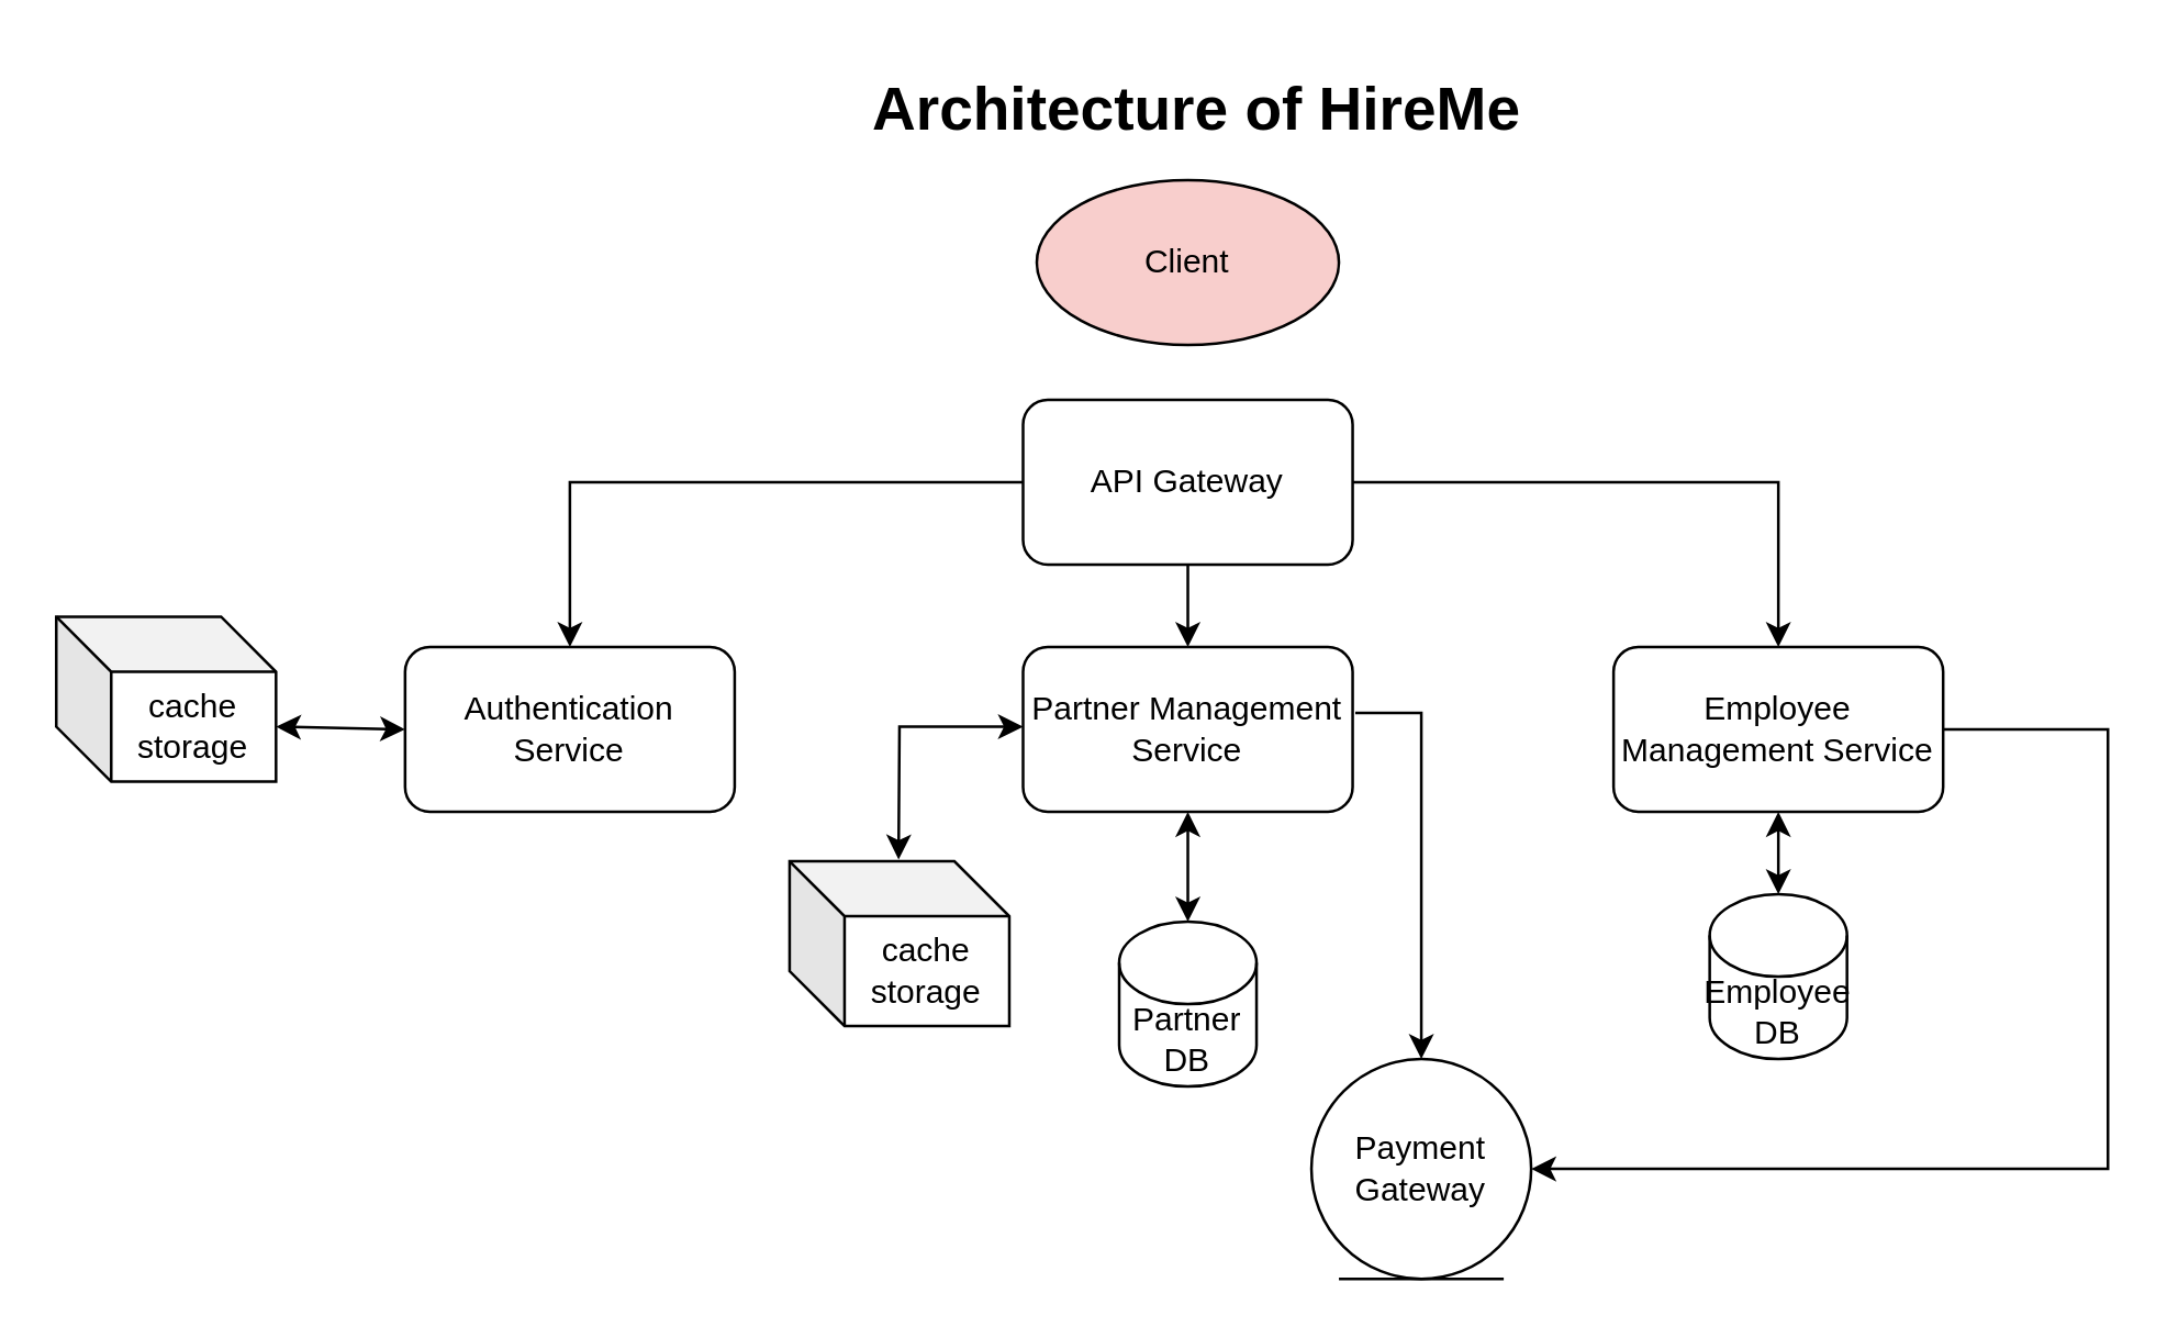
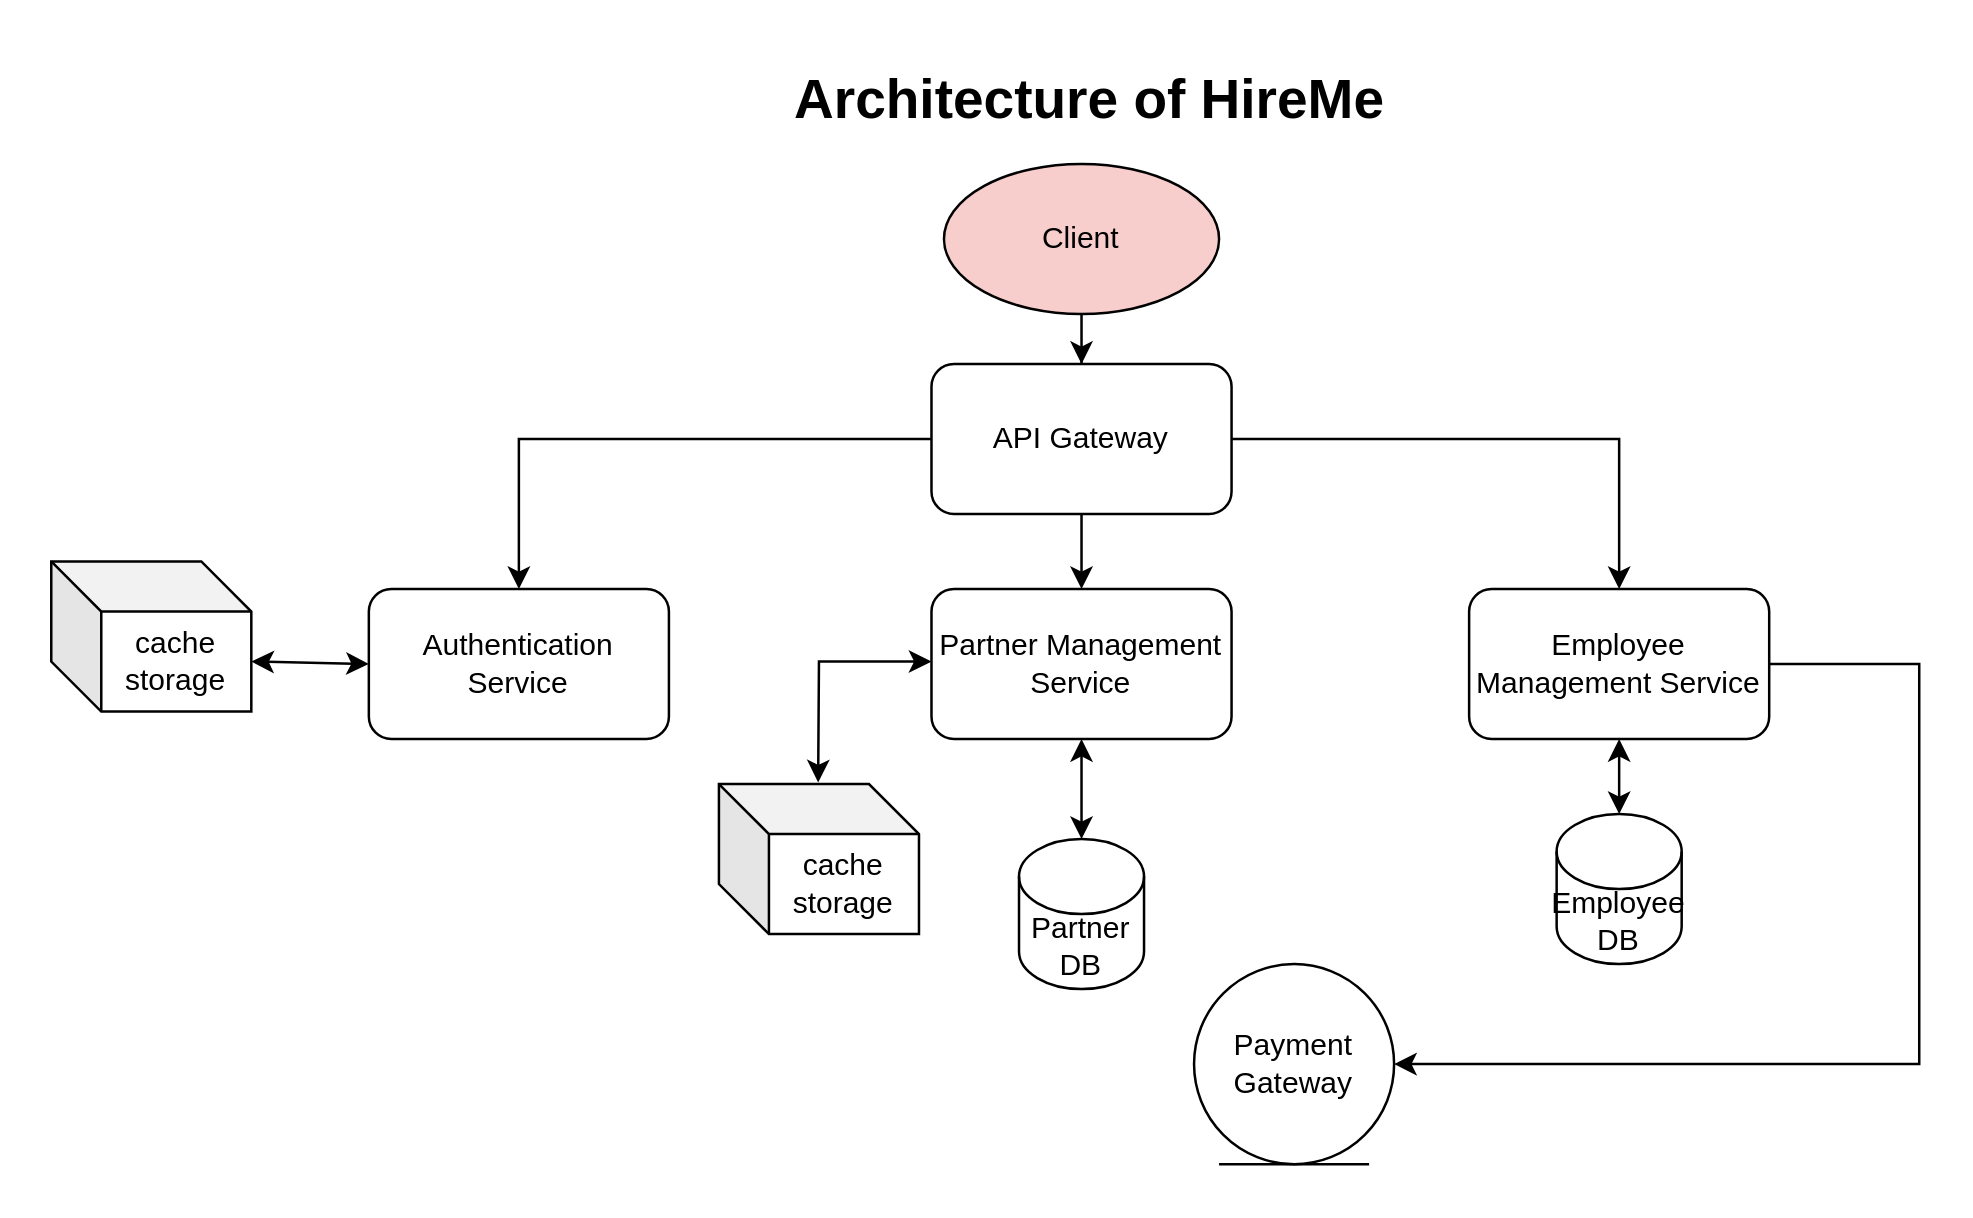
  <mxCell id="0" />
  <mxCell id="1" parent="0" />
+ <mxCell id="2" style="edgeStyle=orthogonalEdgeStyle;rounded=0;orthogonalLoop=1;jettySize=auto;html=1;" edge="1" parent="1" source="3" target="7"><mxGeometry relative="1" as="geometry" /></mxCell>
  <mxCell id="3" value="Client" style="ellipse;whiteSpace=wrap;html=1;fillColor=#f8cecc;" vertex="1" parent="1"><mxGeometry x="377" y="65" width="110" height="60" as="geometry" /></mxCell>
  <mxCell id="4" style="edgeStyle=orthogonalEdgeStyle;rounded=0;orthogonalLoop=1;jettySize=auto;html=1;" edge="1" parent="1" source="7" target="8"><mxGeometry relative="1" as="geometry" /></mxCell>
  <mxCell id="5" style="edgeStyle=orthogonalEdgeStyle;rounded=0;orthogonalLoop=1;jettySize=auto;html=1;" edge="1" parent="1" source="7" target="10"><mxGeometry relative="1" as="geometry" /></mxCell>
  <mxCell id="6" style="edgeStyle=orthogonalEdgeStyle;rounded=0;orthogonalLoop=1;jettySize=auto;html=1;entryX=0.5;entryY=0;entryDx=0;entryDy=0;" edge="1" parent="1" source="7" target="14"><mxGeometry relative="1" as="geometry" /></mxCell>
  <mxCell id="7" value="API Gateway" style="rounded=1;whiteSpace=wrap;html=1;" vertex="1" parent="1"><mxGeometry x="372" y="145" width="120" height="60" as="geometry" /></mxCell>
  <mxCell id="8" value="Authentication Service" style="rounded=1;whiteSpace=wrap;html=1;" vertex="1" parent="1"><mxGeometry x="147" y="235" width="120" height="60" as="geometry" /></mxCell>
- <mxCell id="9" style="edgeStyle=orthogonalEdgeStyle;rounded=0;orthogonalLoop=1;jettySize=auto;html=1;entryX=0.5;entryY=0;entryDx=0;entryDy=0;exitX=1.008;exitY=0.4;exitDx=0;exitDy=0;exitPerimeter=0;" edge="1" parent="1" source="10" target="17"><mxGeometry relative="1" as="geometry" /></mxCell>
  <mxCell id="10" value="Partner Management Service" style="rounded=1;whiteSpace=wrap;html=1;" vertex="1" parent="1"><mxGeometry x="372" y="235" width="120" height="60" as="geometry" /></mxCell>
  <mxCell id="11" value="Partner DB" style="shape=cylinder3;whiteSpace=wrap;html=1;boundedLbl=1;backgroundOutline=1;size=15;" vertex="1" parent="1"><mxGeometry x="407" y="335" width="50" height="60" as="geometry" /></mxCell>
  <mxCell id="12" value="" style="endArrow=classic;startArrow=classic;html=1;rounded=0;exitX=0.5;exitY=0;exitDx=0;exitDy=0;exitPerimeter=0;entryX=0.5;entryY=1;entryDx=0;entryDy=0;" edge="1" parent="1" source="11" target="10"><mxGeometry width="50" height="50" relative="1" as="geometry"><mxPoint x="217" y="345" as="sourcePoint" /><mxPoint x="217" y="305" as="targetPoint" /></mxGeometry></mxCell>
  <mxCell id="13" style="edgeStyle=orthogonalEdgeStyle;rounded=0;orthogonalLoop=1;jettySize=auto;html=1;entryX=1;entryY=0.5;entryDx=0;entryDy=0;exitX=1;exitY=0.5;exitDx=0;exitDy=0;" edge="1" parent="1" source="14" target="17"><mxGeometry relative="1" as="geometry"><mxPoint x="677" y="305" as="sourcePoint" /><Array as="points"><mxPoint x="767" y="265" /><mxPoint x="767" y="425" /></Array></mxGeometry></mxCell>
  <mxCell id="14" value="Employee&lt;div&gt;&lt;span style=&quot;background-color: transparent; color: light-dark(rgb(0, 0, 0), rgb(255, 255, 255));&quot;&gt;Management Service&lt;/span&gt;&lt;/div&gt;" style="rounded=1;whiteSpace=wrap;html=1;" vertex="1" parent="1"><mxGeometry x="587" y="235" width="120" height="60" as="geometry" /></mxCell>
  <mxCell id="15" value="Employee&lt;div&gt;DB&lt;/div&gt;" style="shape=cylinder3;whiteSpace=wrap;html=1;boundedLbl=1;backgroundOutline=1;size=15;" vertex="1" parent="1"><mxGeometry x="622" y="325" width="50" height="60" as="geometry" /></mxCell>
  <mxCell id="16" value="" style="endArrow=classic;startArrow=classic;html=1;rounded=0;exitX=0.5;exitY=0;exitDx=0;exitDy=0;exitPerimeter=0;entryX=0.5;entryY=1;entryDx=0;entryDy=0;" edge="1" parent="1" source="15" target="14"><mxGeometry width="50" height="50" relative="1" as="geometry"><mxPoint x="397" y="345" as="sourcePoint" /><mxPoint x="397" y="305" as="targetPoint" /></mxGeometry></mxCell>
  <mxCell id="17" value="Payment Gateway" style="ellipse;shape=umlEntity;whiteSpace=wrap;html=1;" vertex="1" parent="1"><mxGeometry x="477" y="385" width="80" height="80" as="geometry" /></mxCell>
  <mxCell id="18" value="&lt;b&gt;&lt;font style=&quot;font-size: 22px;&quot;&gt;Architecture of HireMe&lt;/font&gt;&lt;/b&gt;" style="text;html=1;align=center;verticalAlign=middle;resizable=0;points=[];autosize=1;strokeColor=none;fillColor=none;" vertex="1" parent="1"><mxGeometry x="305" y="20" width="260" height="40" as="geometry" /></mxCell>
  <mxCell id="19" value="cache storage" style="shape=cube;whiteSpace=wrap;html=1;boundedLbl=1;backgroundOutline=1;darkOpacity=0.05;darkOpacity2=0.1;" vertex="1" parent="1"><mxGeometry x="20" y="224" width="80" height="60" as="geometry" /></mxCell>
  <mxCell id="20" value="cache storage" style="shape=cube;whiteSpace=wrap;html=1;boundedLbl=1;backgroundOutline=1;darkOpacity=0.05;darkOpacity2=0.1;" vertex="1" parent="1"><mxGeometry x="287" y="313" width="80" height="60" as="geometry" /></mxCell>
  <mxCell id="21" value="" style="endArrow=classic;startArrow=classic;html=1;rounded=0;entryX=0.496;entryY=-0.011;entryDx=0;entryDy=0;entryPerimeter=0;" edge="1" parent="1" target="20"><mxGeometry width="50" height="50" relative="1" as="geometry"><mxPoint x="372" y="264" as="sourcePoint" /><mxPoint x="457" y="394" as="targetPoint" /><Array as="points"><mxPoint x="327" y="264" /></Array></mxGeometry></mxCell>
  <mxCell id="22" value="" style="endArrow=classic;startArrow=classic;html=1;rounded=0;exitX=0;exitY=0;exitDx=80;exitDy=40;exitPerimeter=0;entryX=0;entryY=0.5;entryDx=0;entryDy=0;" edge="1" parent="1" source="19" target="8"><mxGeometry width="50" height="50" relative="1" as="geometry"><mxPoint x="217" y="335" as="sourcePoint" /><mxPoint x="217" y="305" as="targetPoint" /></mxGeometry></mxCell>
